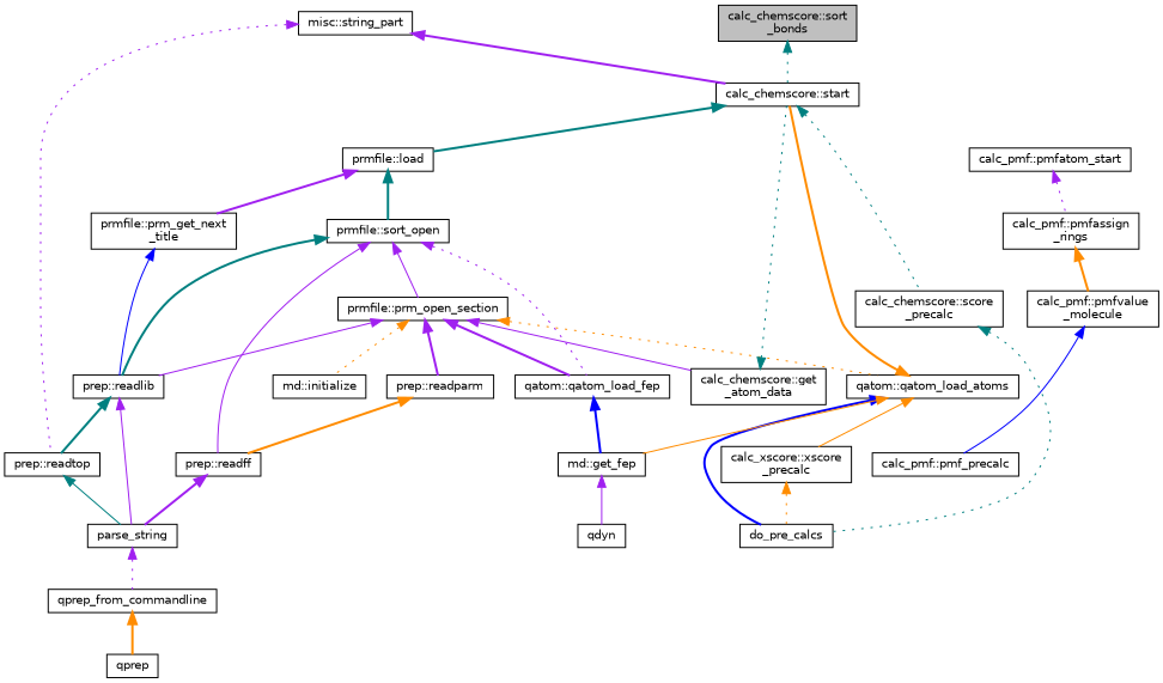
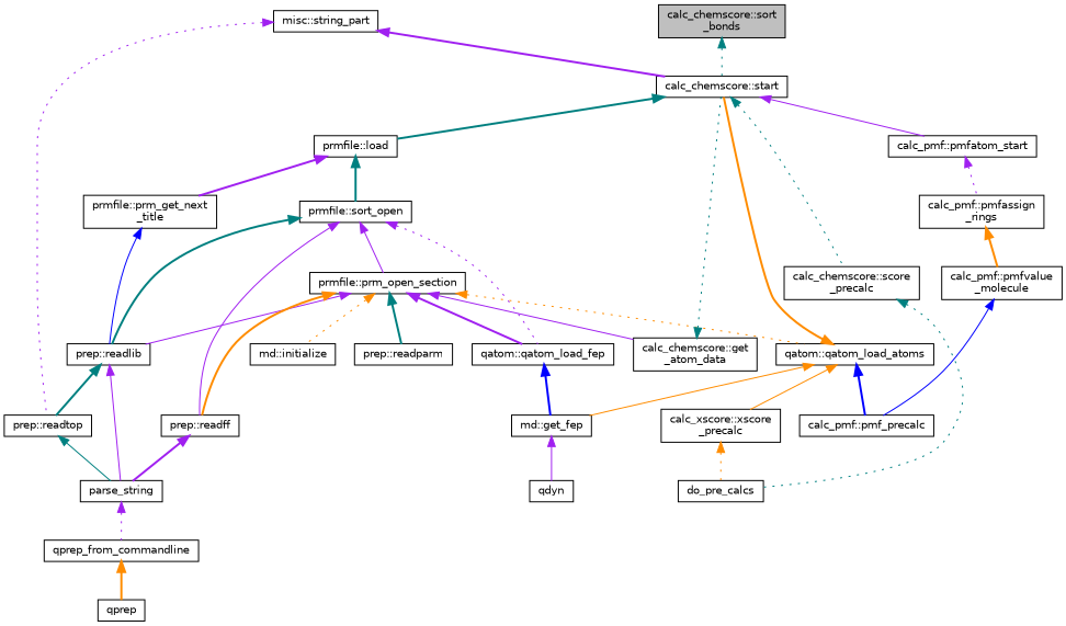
  digraph {
    rankdir=TB
    node [color=black fillcolor=white fontname=Helvetica fontsize=10 shape=record style=filled]
    edge [color=purple dir=back fontname=Helvetica fontsize=10 labelfontname=Helvetica labelfontsize=10 style=bold]
    n1 [fillcolor=grey75 fontcolor=black height=0.2 label="calc_chemscore::sort\l_bonds" width=0.4]
    n2 [height=0.2 label="calc_chemscore::start" width=0.4]
    n3 [height=0.2 label="calc_chemscore::score\l_precalc" width=0.4]
    n4 [height=0.2 label="calc_pmf::pmfatom_start" width=0.4]
    n5 [height=0.2 label="prmfile::load" width=0.4]
    n6 [height=0.2 label=do_pre_calcs width=0.4]
    n7 [height=0.2 label="calc_pmf::pmfassign\l_rings" width=0.4]
    n8 [height=0.2 label="misc::string_part" width=0.4]
    n9 [height=0.2 label="prep::readtop" width=0.4]
    n10 [height=0.2 label="prmfile::prm_get_next\l_title" width=0.4]
    n11 [height=0.2 label="prmfile::sort_open" width=0.4]
    n12 [height=0.2 label="calc_pmf::pmfvalue\l_molecule" width=0.4]
    n13 [height=0.2 label="calc_pmf::pmf_precalc" width=0.4]
    n14 [height=0.2 label=parse_string width=0.4]
    n15 [height=0.2 label=qprep_from_commandline width=0.4]
    n16 [height=0.2 label=qprep width=0.4]
    n17 [height=0.2 label="prep::readlib" width=0.4]
    n18 [height=0.2 label="prep::readff" width=0.4]
    n19 [height=0.2 label="prmfile::prm_open_section" width=0.4]
    n20 [height=0.2 label="qatom::qatom_load_fep" width=0.4]
    n21 [height=0.2 label="calc_chemscore::get\l_atom_data" width=0.4]
    n22 [height=0.2 label="md::initialize" width=0.4]
    n23 [height=0.2 label="prep::readparm" width=0.4]
    n24 [height=0.2 label="qatom::qatom_load_atoms" width=0.4]
    n25 [height=0.2 label="md::get_fep" width=0.4]
    n26 [height=0.2 label="calc_xscore::xscore\l_precalc" width=0.4]
    n27 [height=0.2 label=qdyn width=0.4]
    n1 -> n2 [color=teal style=dotted]
    n2 -> n3 [color=teal style=dotted]
+   n2 -> n4 [style=solid]
    n2 -> n5 [color=teal]
    n3 -> n6 [color=teal style=dotted]
    n4 -> n7 [style=dotted]
    n5 -> n10
    n5 -> n11 [color=teal]
    n7 -> n12 [color=darkorange]
    n8 -> n2
    n8 -> n9 [style=dotted]
    n9 -> n14 [color=teal style=solid]
    n10 -> n17 [color=blue style=solid]
    n11 -> n17 [color=teal]
    n11 -> n18 [style=solid]
    n11 -> n19 [style=solid]
    n11 -> n20 [style=dotted]
    n12 -> n13 [color=blue style=solid]
    n14 -> n15 [style=dotted]
    n15 -> n16 [color=darkorange]
    n17 -> n9 [color=teal]
    n17 -> n14 [style=solid]
    n18 -> n14
    n19 -> n17 [style=solid]
    n19 -> n20
    n19 -> n21 [style=solid]
    n19 -> n22 [color=darkorange style=dotted]
-   n19 -> n23
+   n19 -> n23 [color=teal]
    n19 -> n24 [color=darkorange style=dotted]
    n20 -> n25 [color=blue]
    n21 -> n2 [color=teal style=dotted]
-   n23 -> n18 [color=darkorange]
+   n19 -> n18 [color=darkorange]
    n24 -> n2 [color=darkorange]
-   n24 -> n6 [color=blue]
+   n24 -> n13 [color=blue]
    n24 -> n25 [color=darkorange style=solid]
    n24 -> n26 [color=darkorange style=solid]
    n25 -> n27 [style=solid]
    n26 -> n6 [color=darkorange style=dotted]
  }
